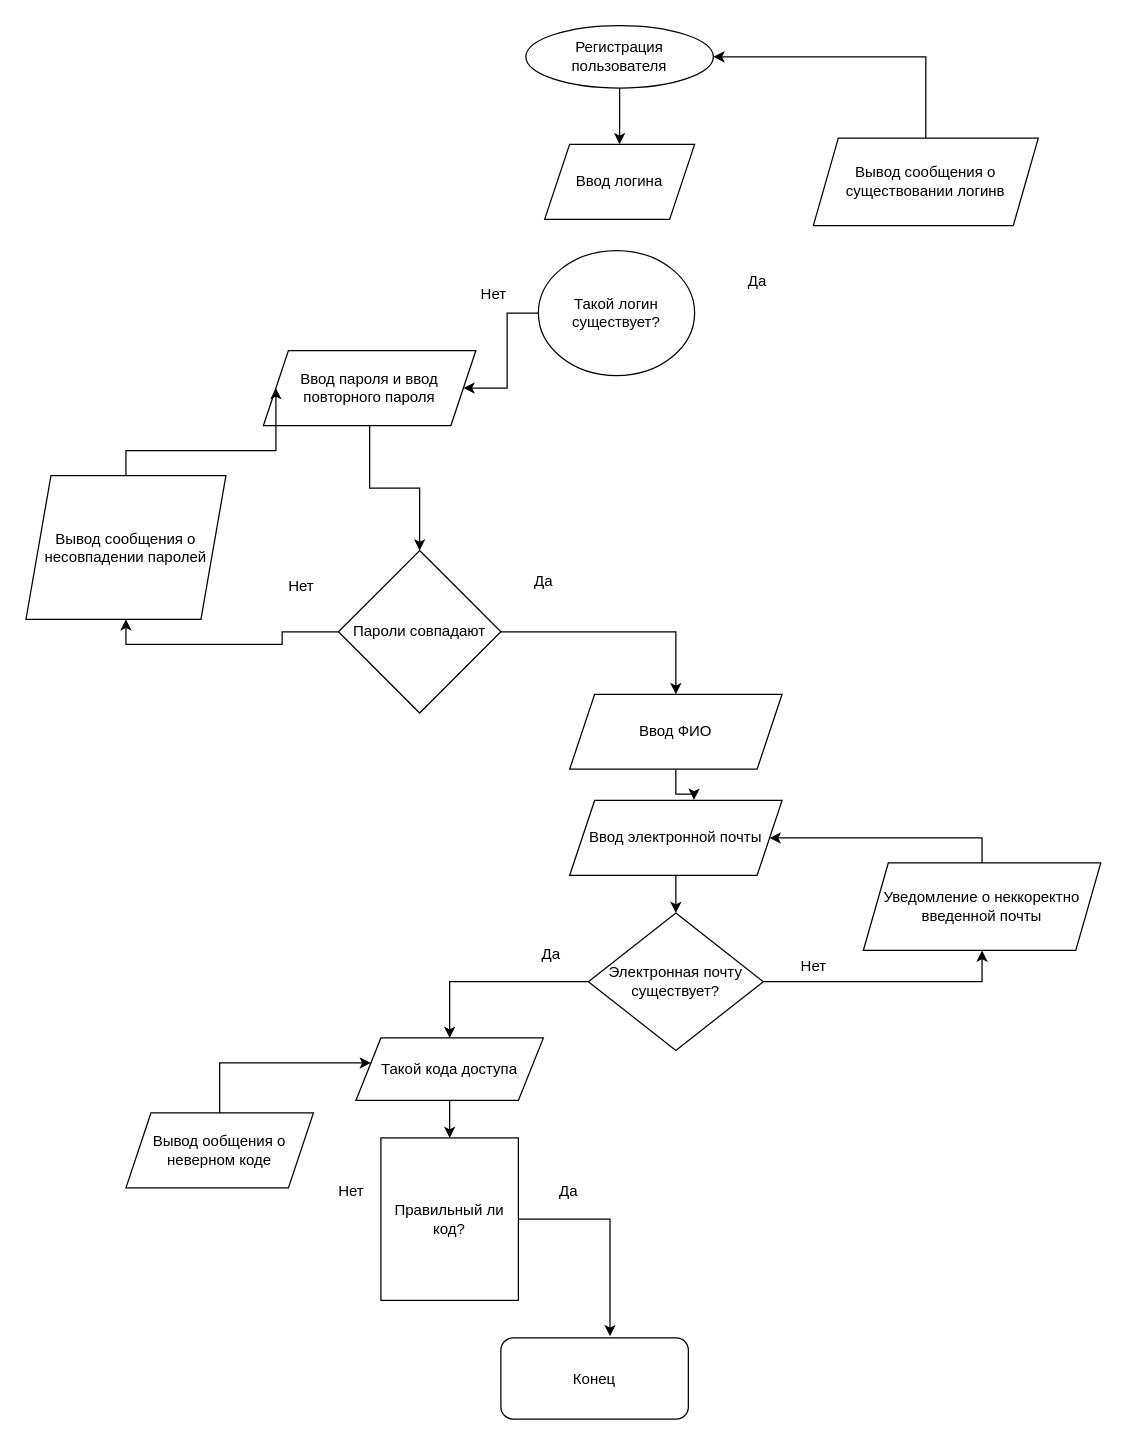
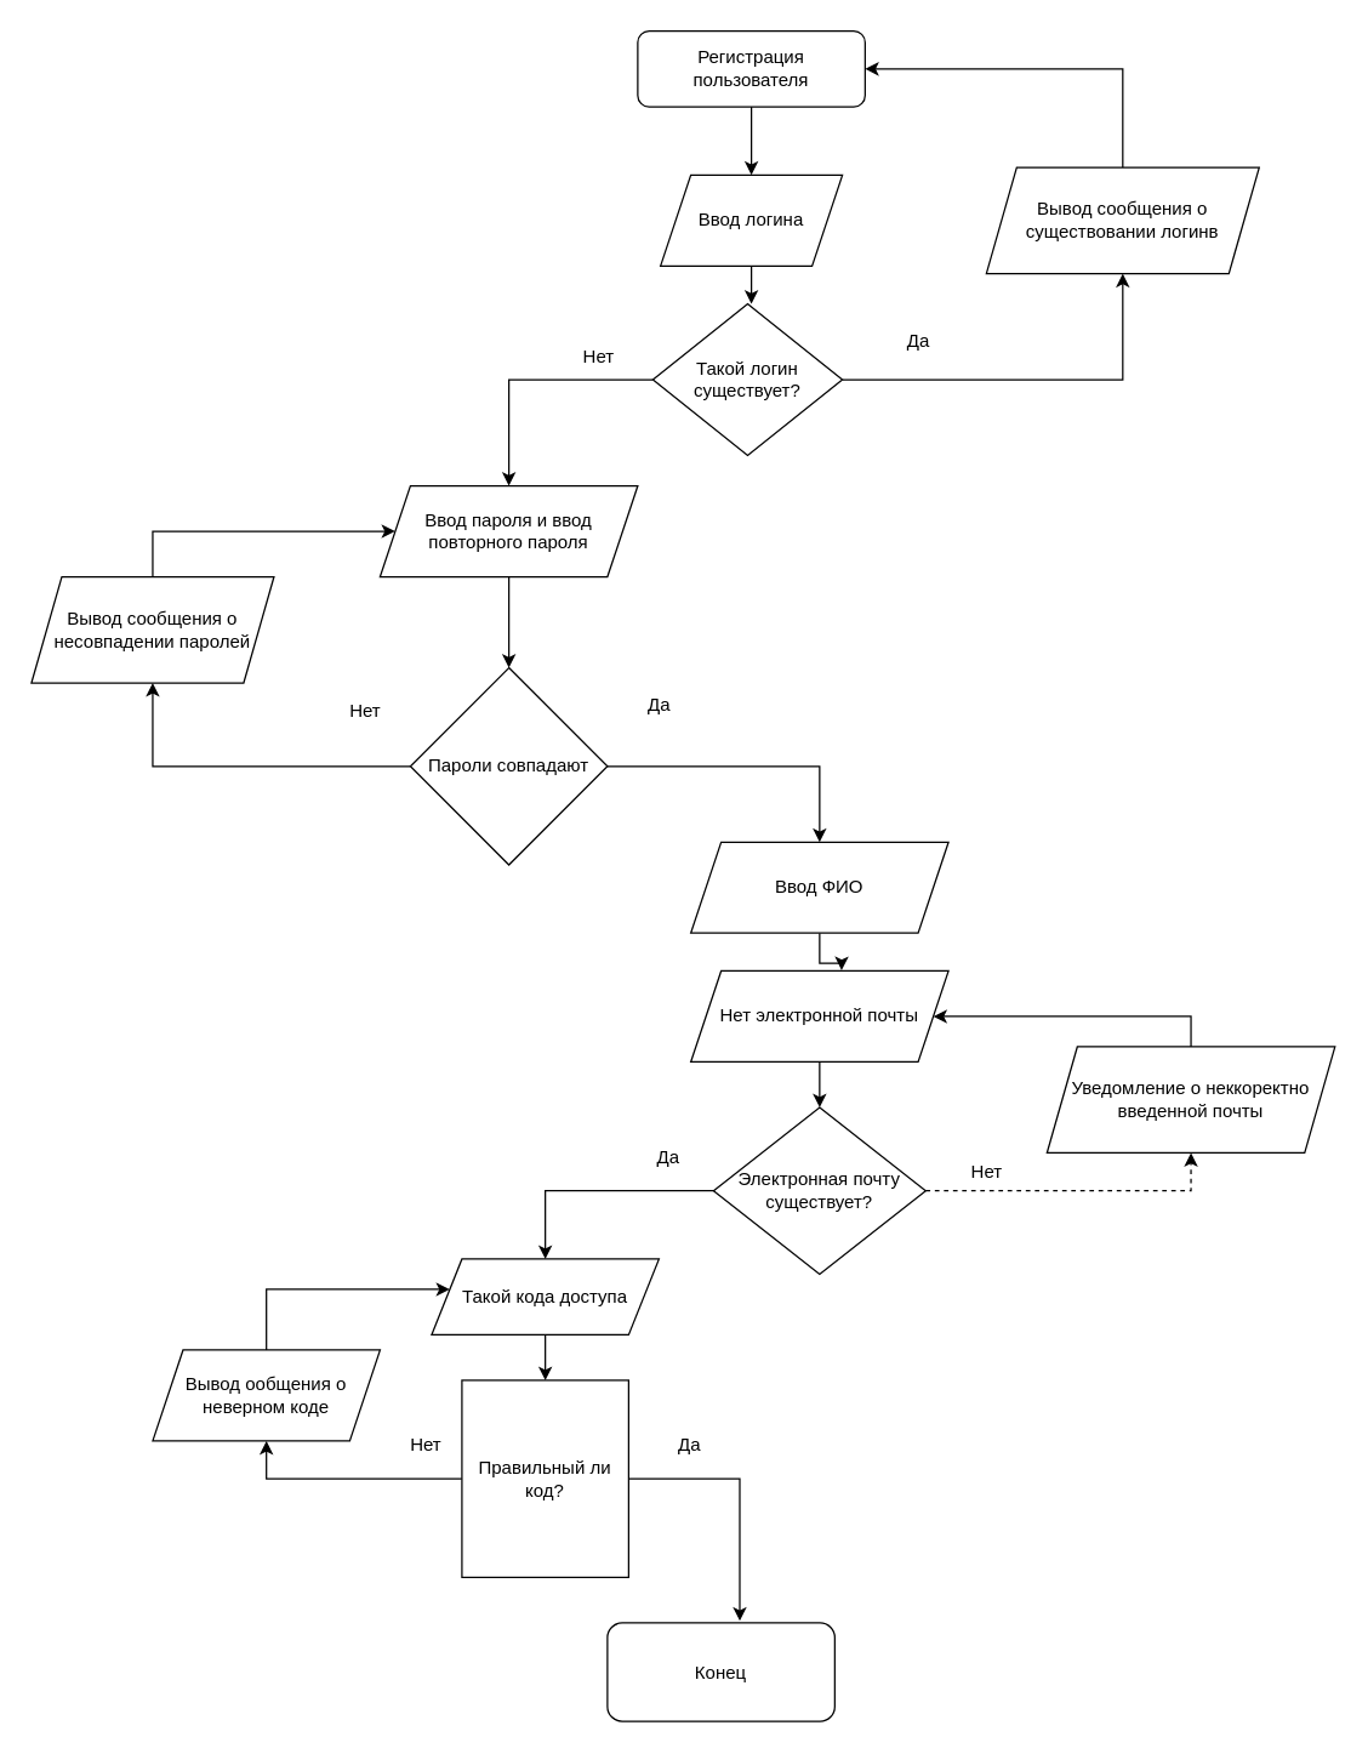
  <mxCell id="0" />
  <mxCell id="1" parent="0" />
  <mxCell id="2" style="edgeStyle=orthogonalEdgeStyle;rounded=0;orthogonalLoop=1;jettySize=auto;html=1;" edge="1" parent="1" source="3" target="8"><mxGeometry relative="1" as="geometry" /></mxCell>
- <mxCell id="3" value="Регистрация пользователя" style="ellipse;whiteSpace=wrap;html=1;" vertex="1" parent="1"><mxGeometry x="420" y="20" width="150" height="50" as="geometry" /></mxCell>
+ <mxCell id="3" value="Регистрация пользователя" style="rounded=1;whiteSpace=wrap;html=1;" vertex="1" parent="1"><mxGeometry x="420" y="20" width="150" height="50" as="geometry" /></mxCell>
+ <mxCell id="4" style="edgeStyle=orthogonalEdgeStyle;rounded=0;orthogonalLoop=1;jettySize=auto;html=1;" edge="1" parent="1" source="6" target="10"><mxGeometry relative="1" as="geometry" /></mxCell>
  <mxCell id="5" style="edgeStyle=orthogonalEdgeStyle;rounded=0;orthogonalLoop=1;jettySize=auto;html=1;" edge="1" parent="1" source="6" target="12"><mxGeometry relative="1" as="geometry" /></mxCell>
- <mxCell id="6" value="Такой логин существует?" style="ellipse;whiteSpace=wrap;html=1;" vertex="1" parent="1"><mxGeometry x="430" y="200" width="125" height="100" as="geometry" /></mxCell>
+ <mxCell id="6" value="Такой логин существует?" style="rhombus;whiteSpace=wrap;html=1;" vertex="1" parent="1"><mxGeometry x="430" y="200" width="125" height="100" as="geometry" /></mxCell>
+ <mxCell id="7" style="edgeStyle=orthogonalEdgeStyle;rounded=0;orthogonalLoop=1;jettySize=auto;html=1;entryX=0.52;entryY=0;entryDx=0;entryDy=0;entryPerimeter=0;" edge="1" parent="1" source="8" target="6"><mxGeometry relative="1" as="geometry" /></mxCell>
  <mxCell id="8" value="Ввод логина" style="shape=parallelogram;perimeter=parallelogramPerimeter;whiteSpace=wrap;html=1;fixedSize=1;" vertex="1" parent="1"><mxGeometry x="435" y="115" width="120" height="60" as="geometry" /></mxCell>
  <mxCell id="9" style="edgeStyle=orthogonalEdgeStyle;rounded=0;orthogonalLoop=1;jettySize=auto;html=1;entryX=1;entryY=0.5;entryDx=0;entryDy=0;exitX=0.5;exitY=0;exitDx=0;exitDy=0;" edge="1" parent="1" source="10" target="3"><mxGeometry relative="1" as="geometry" /></mxCell>
  <mxCell id="10" value="Вывод сообщения о существовании логинв" style="shape=parallelogram;perimeter=parallelogramPerimeter;whiteSpace=wrap;html=1;fixedSize=1;" vertex="1" parent="1"><mxGeometry x="650" y="110" width="180" height="70" as="geometry" /></mxCell>
  <mxCell id="11" style="edgeStyle=orthogonalEdgeStyle;rounded=0;orthogonalLoop=1;jettySize=auto;html=1;entryX=0.5;entryY=0;entryDx=0;entryDy=0;" edge="1" parent="1" source="12" target="15"><mxGeometry relative="1" as="geometry" /></mxCell>
- <mxCell id="12" value="Ввод пароля и ввод повторного пароля" style="shape=parallelogram;perimeter=parallelogramPerimeter;whiteSpace=wrap;html=1;fixedSize=1;" vertex="1" parent="1"><mxGeometry x="210" y="280" width="170" height="60" as="geometry" /></mxCell>
+ <mxCell id="12" value="Ввод пароля и ввод повторного пароля" style="shape=parallelogram;perimeter=parallelogramPerimeter;whiteSpace=wrap;html=1;fixedSize=1;" vertex="1" parent="1"><mxGeometry x="250" y="320" width="170" height="60" as="geometry" /></mxCell>
  <mxCell id="13" style="edgeStyle=orthogonalEdgeStyle;rounded=0;orthogonalLoop=1;jettySize=auto;html=1;entryX=0.5;entryY=1;entryDx=0;entryDy=0;" edge="1" parent="1" source="15" target="30"><mxGeometry relative="1" as="geometry" /></mxCell>
  <mxCell id="14" style="edgeStyle=orthogonalEdgeStyle;rounded=0;orthogonalLoop=1;jettySize=auto;html=1;entryX=0.5;entryY=0;entryDx=0;entryDy=0;" edge="1" parent="1" source="15" target="17"><mxGeometry relative="1" as="geometry" /></mxCell>
  <mxCell id="15" value="Пароли совпадают" style="rhombus;whiteSpace=wrap;html=1;" vertex="1" parent="1"><mxGeometry x="270" y="440" width="130" height="130" as="geometry" /></mxCell>
  <mxCell id="16" style="edgeStyle=orthogonalEdgeStyle;rounded=0;orthogonalLoop=1;jettySize=auto;html=1;entryX=0.585;entryY=-0.008;entryDx=0;entryDy=0;entryPerimeter=0;" edge="1" parent="1" source="17" target="19"><mxGeometry relative="1" as="geometry" /></mxCell>
  <mxCell id="17" value="Ввод ФИО" style="shape=parallelogram;perimeter=parallelogramPerimeter;whiteSpace=wrap;html=1;fixedSize=1;" vertex="1" parent="1"><mxGeometry x="455" y="555" width="170" height="60" as="geometry" /></mxCell>
  <mxCell id="18" style="edgeStyle=orthogonalEdgeStyle;rounded=0;orthogonalLoop=1;jettySize=auto;html=1;" edge="1" parent="1" source="19" target="22"><mxGeometry relative="1" as="geometry" /></mxCell>
- <mxCell id="19" value="Ввод электронной почты" style="shape=parallelogram;perimeter=parallelogramPerimeter;whiteSpace=wrap;html=1;fixedSize=1;" vertex="1" parent="1"><mxGeometry x="455" y="640" width="170" height="60" as="geometry" /></mxCell>
+ <mxCell id="19" value="Нет электронной почты" style="shape=parallelogram;perimeter=parallelogramPerimeter;whiteSpace=wrap;html=1;fixedSize=1;" vertex="1" parent="1"><mxGeometry x="455" y="640" width="170" height="60" as="geometry" /></mxCell>
  <mxCell id="20" style="edgeStyle=orthogonalEdgeStyle;rounded=0;orthogonalLoop=1;jettySize=auto;html=1;entryX=0.5;entryY=0;entryDx=0;entryDy=0;" edge="1" parent="1" source="22" target="24"><mxGeometry relative="1" as="geometry" /></mxCell>
- <mxCell id="21" style="edgeStyle=orthogonalEdgeStyle;rounded=0;orthogonalLoop=1;jettySize=auto;html=1;entryX=0.5;entryY=1;entryDx=0;entryDy=0;" edge="1" parent="1" source="22" target="38"><mxGeometry relative="1" as="geometry" /></mxCell>
+ <mxCell id="21" style="edgeStyle=orthogonalEdgeStyle;rounded=0;orthogonalLoop=1;jettySize=auto;html=1;entryX=0.5;entryY=1;entryDx=0;entryDy=0;dashed=1;" edge="1" parent="1" source="22" target="38"><mxGeometry relative="1" as="geometry" /></mxCell>
  <mxCell id="22" value="Электронная почту существует?" style="rhombus;whiteSpace=wrap;html=1;" vertex="1" parent="1"><mxGeometry x="470" y="730" width="140" height="110" as="geometry" /></mxCell>
  <mxCell id="23" style="edgeStyle=orthogonalEdgeStyle;rounded=0;orthogonalLoop=1;jettySize=auto;html=1;" edge="1" parent="1" source="24" target="27"><mxGeometry relative="1" as="geometry" /></mxCell>
  <mxCell id="24" value="Такой кода доступа" style="shape=parallelogram;perimeter=parallelogramPerimeter;whiteSpace=wrap;html=1;fixedSize=1;" vertex="1" parent="1"><mxGeometry x="284" y="830" width="150" height="50" as="geometry" /></mxCell>
  <mxCell id="25" style="edgeStyle=orthogonalEdgeStyle;rounded=0;orthogonalLoop=1;jettySize=auto;html=1;entryX=0.582;entryY=-0.021;entryDx=0;entryDy=0;entryPerimeter=0;exitX=1;exitY=0.5;exitDx=0;exitDy=0;" edge="1" parent="1" source="27" target="28"><mxGeometry relative="1" as="geometry" /></mxCell>
+ <mxCell id="26" style="edgeStyle=orthogonalEdgeStyle;rounded=0;orthogonalLoop=1;jettySize=auto;html=1;entryX=0.5;entryY=1;entryDx=0;entryDy=0;" edge="1" parent="1" source="27" target="32"><mxGeometry relative="1" as="geometry" /></mxCell>
  <mxCell id="27" value="Правильный ли код?" style="whiteSpace=wrap;html=1;rounded=0;" vertex="1" parent="1"><mxGeometry x="304" y="910" width="110" height="130" as="geometry" /></mxCell>
  <mxCell id="28" value="Конец" style="rounded=1;whiteSpace=wrap;html=1;" vertex="1" parent="1"><mxGeometry x="400" y="1070" width="150" height="65" as="geometry" /></mxCell>
  <mxCell id="29" style="edgeStyle=orthogonalEdgeStyle;rounded=0;orthogonalLoop=1;jettySize=auto;html=1;entryX=0;entryY=0.5;entryDx=0;entryDy=0;exitX=0.5;exitY=0;exitDx=0;exitDy=0;" edge="1" parent="1" source="30" target="12"><mxGeometry relative="1" as="geometry" /></mxCell>
- <mxCell id="30" value="Вывод сообщения о несовпадении паролей" style="shape=parallelogram;perimeter=parallelogramPerimeter;whiteSpace=wrap;html=1;fixedSize=1;" vertex="1" parent="1"><mxGeometry x="20" y="380" width="160" height="115" as="geometry" /></mxCell>
+ <mxCell id="30" value="Вывод сообщения о несовпадении паролей" style="shape=parallelogram;perimeter=parallelogramPerimeter;whiteSpace=wrap;html=1;fixedSize=1;" vertex="1" parent="1"><mxGeometry y="380" width="160" height="70" as="geometry" x="20" /></mxCell>
  <mxCell id="31" style="edgeStyle=orthogonalEdgeStyle;rounded=0;orthogonalLoop=1;jettySize=auto;html=1;" edge="1" parent="1" source="32" target="24"><mxGeometry relative="1" as="geometry"><Array as="points"><mxPoint x="175" y="850" /></Array></mxGeometry></mxCell>
  <mxCell id="32" value="Вывод ообщения о неверном коде" style="shape=parallelogram;perimeter=parallelogramPerimeter;whiteSpace=wrap;html=1;fixedSize=1;" vertex="1" parent="1"><mxGeometry x="100" y="890" width="150" height="60" as="geometry" /></mxCell>
  <mxCell id="33" value="Да" style="text;html=1;align=center;verticalAlign=middle;resizable=0;points=[];autosize=1;strokeColor=none;fillColor=none;" vertex="1" parent="1"><mxGeometry x="585" y="210" width="40" height="30" as="geometry" /></mxCell>
  <mxCell id="34" value="Нет" style="text;html=1;align=center;verticalAlign=middle;resizable=0;points=[];autosize=1;strokeColor=none;fillColor=none;" vertex="1" parent="1"><mxGeometry x="374" y="220" width="40" height="30" as="geometry" /></mxCell>
  <mxCell id="35" value="Нет" style="text;html=1;align=center;verticalAlign=middle;resizable=0;points=[];autosize=1;strokeColor=none;fillColor=none;" vertex="1" parent="1"><mxGeometry x="220" y="454" width="40" height="30" as="geometry" /></mxCell>
  <mxCell id="36" value="Да" style="text;html=1;align=center;verticalAlign=middle;resizable=0;points=[];autosize=1;strokeColor=none;fillColor=none;" vertex="1" parent="1"><mxGeometry x="414" y="450" width="40" height="30" as="geometry" /></mxCell>
  <mxCell id="37" style="edgeStyle=orthogonalEdgeStyle;rounded=0;orthogonalLoop=1;jettySize=auto;html=1;entryX=1;entryY=0.5;entryDx=0;entryDy=0;" edge="1" parent="1" source="38" target="19"><mxGeometry relative="1" as="geometry"><Array as="points"><mxPoint x="785" y="670" /></Array></mxGeometry></mxCell>
  <mxCell id="38" value="Уведомление о неккоректно введенной почты" style="shape=parallelogram;perimeter=parallelogramPerimeter;whiteSpace=wrap;html=1;fixedSize=1;" vertex="1" parent="1"><mxGeometry x="690" y="690" width="190" height="70" as="geometry" /></mxCell>
  <mxCell id="39" value="Нет" style="text;html=1;align=center;verticalAlign=middle;resizable=0;points=[];autosize=1;strokeColor=none;fillColor=none;" vertex="1" parent="1"><mxGeometry x="630" y="758" width="40" height="30" as="geometry" /></mxCell>
  <mxCell id="40" value="Да" style="text;html=1;align=center;verticalAlign=middle;resizable=0;points=[];autosize=1;strokeColor=none;fillColor=none;" vertex="1" parent="1"><mxGeometry x="420" y="748" width="40" height="30" as="geometry" /></mxCell>
  <mxCell id="41" value="Нет" style="text;html=1;align=center;verticalAlign=middle;resizable=0;points=[];autosize=1;strokeColor=none;fillColor=none;" vertex="1" parent="1"><mxGeometry x="260" y="938" width="40" height="30" as="geometry" /></mxCell>
  <mxCell id="42" value="Да" style="text;html=1;align=center;verticalAlign=middle;resizable=0;points=[];autosize=1;strokeColor=none;fillColor=none;" vertex="1" parent="1"><mxGeometry x="434" y="938" width="40" height="30" as="geometry" /></mxCell>
